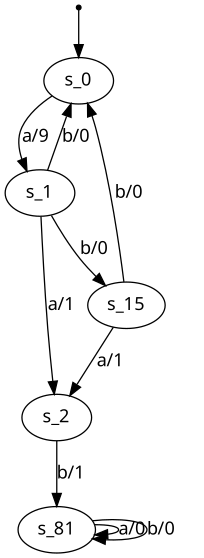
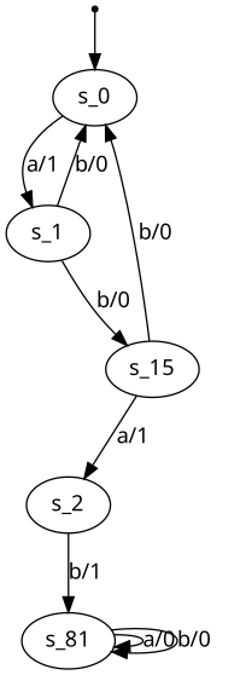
  digraph {
    fontname="Noto Sans"
    node [fontname="Noto Sans"]
    edge [fontname="Noto Sans"]
    s_0 [root=true]
    s_1
    s_15
    s_2
    s_81
    qi [shape=point]
-   s_0 -> s_1 [label="a/9"]
+   s_0 -> s_1 [label="a/1"]
    s_1 -> s_0 [label="b/0"]
    s_1 -> s_15 [label="b/0"]
-   s_1 -> s_2 [label="a/1"]
    s_15 -> s_0 [label="b/0"]
    s_15 -> s_2 [label="a/1"]
    s_2 -> s_81 [label="b/1"]
    s_81 -> s_81 [label="a/0"]
    s_81 -> s_81 [label="b/0"]
    qi -> s_0
  }
